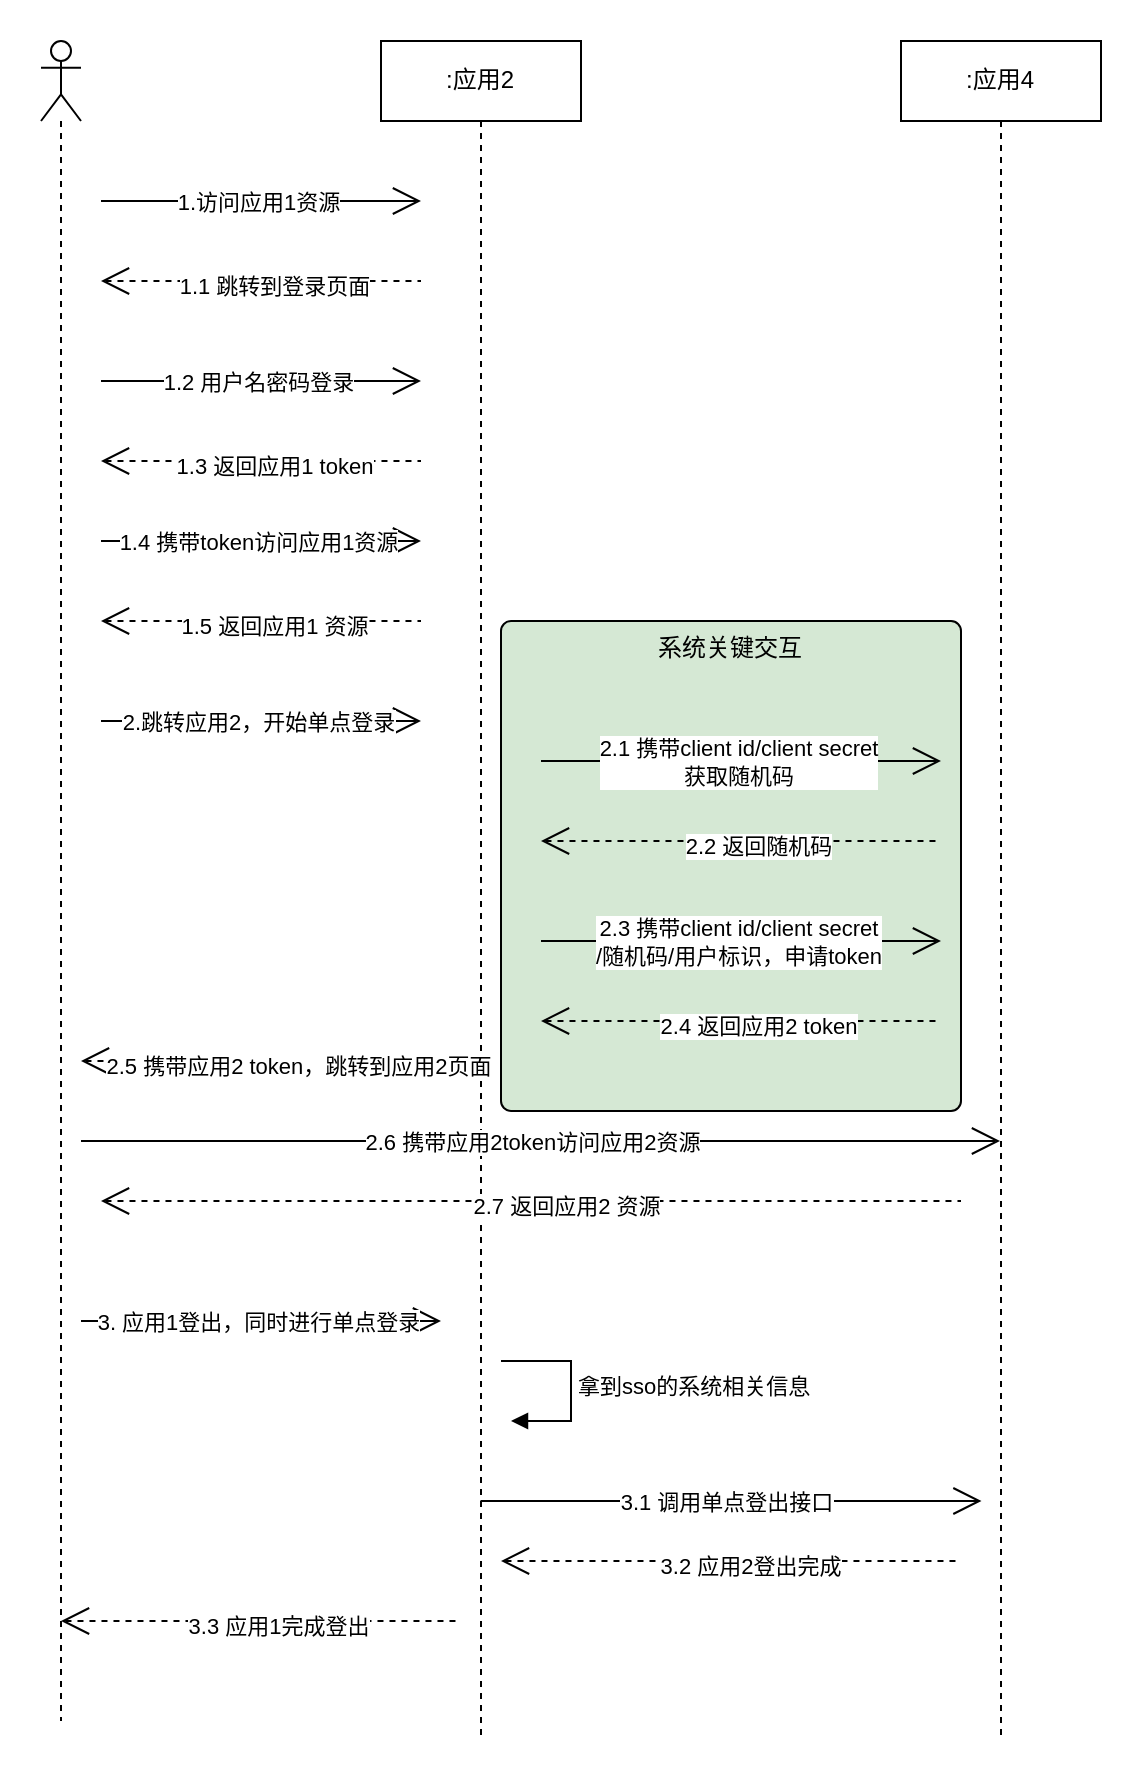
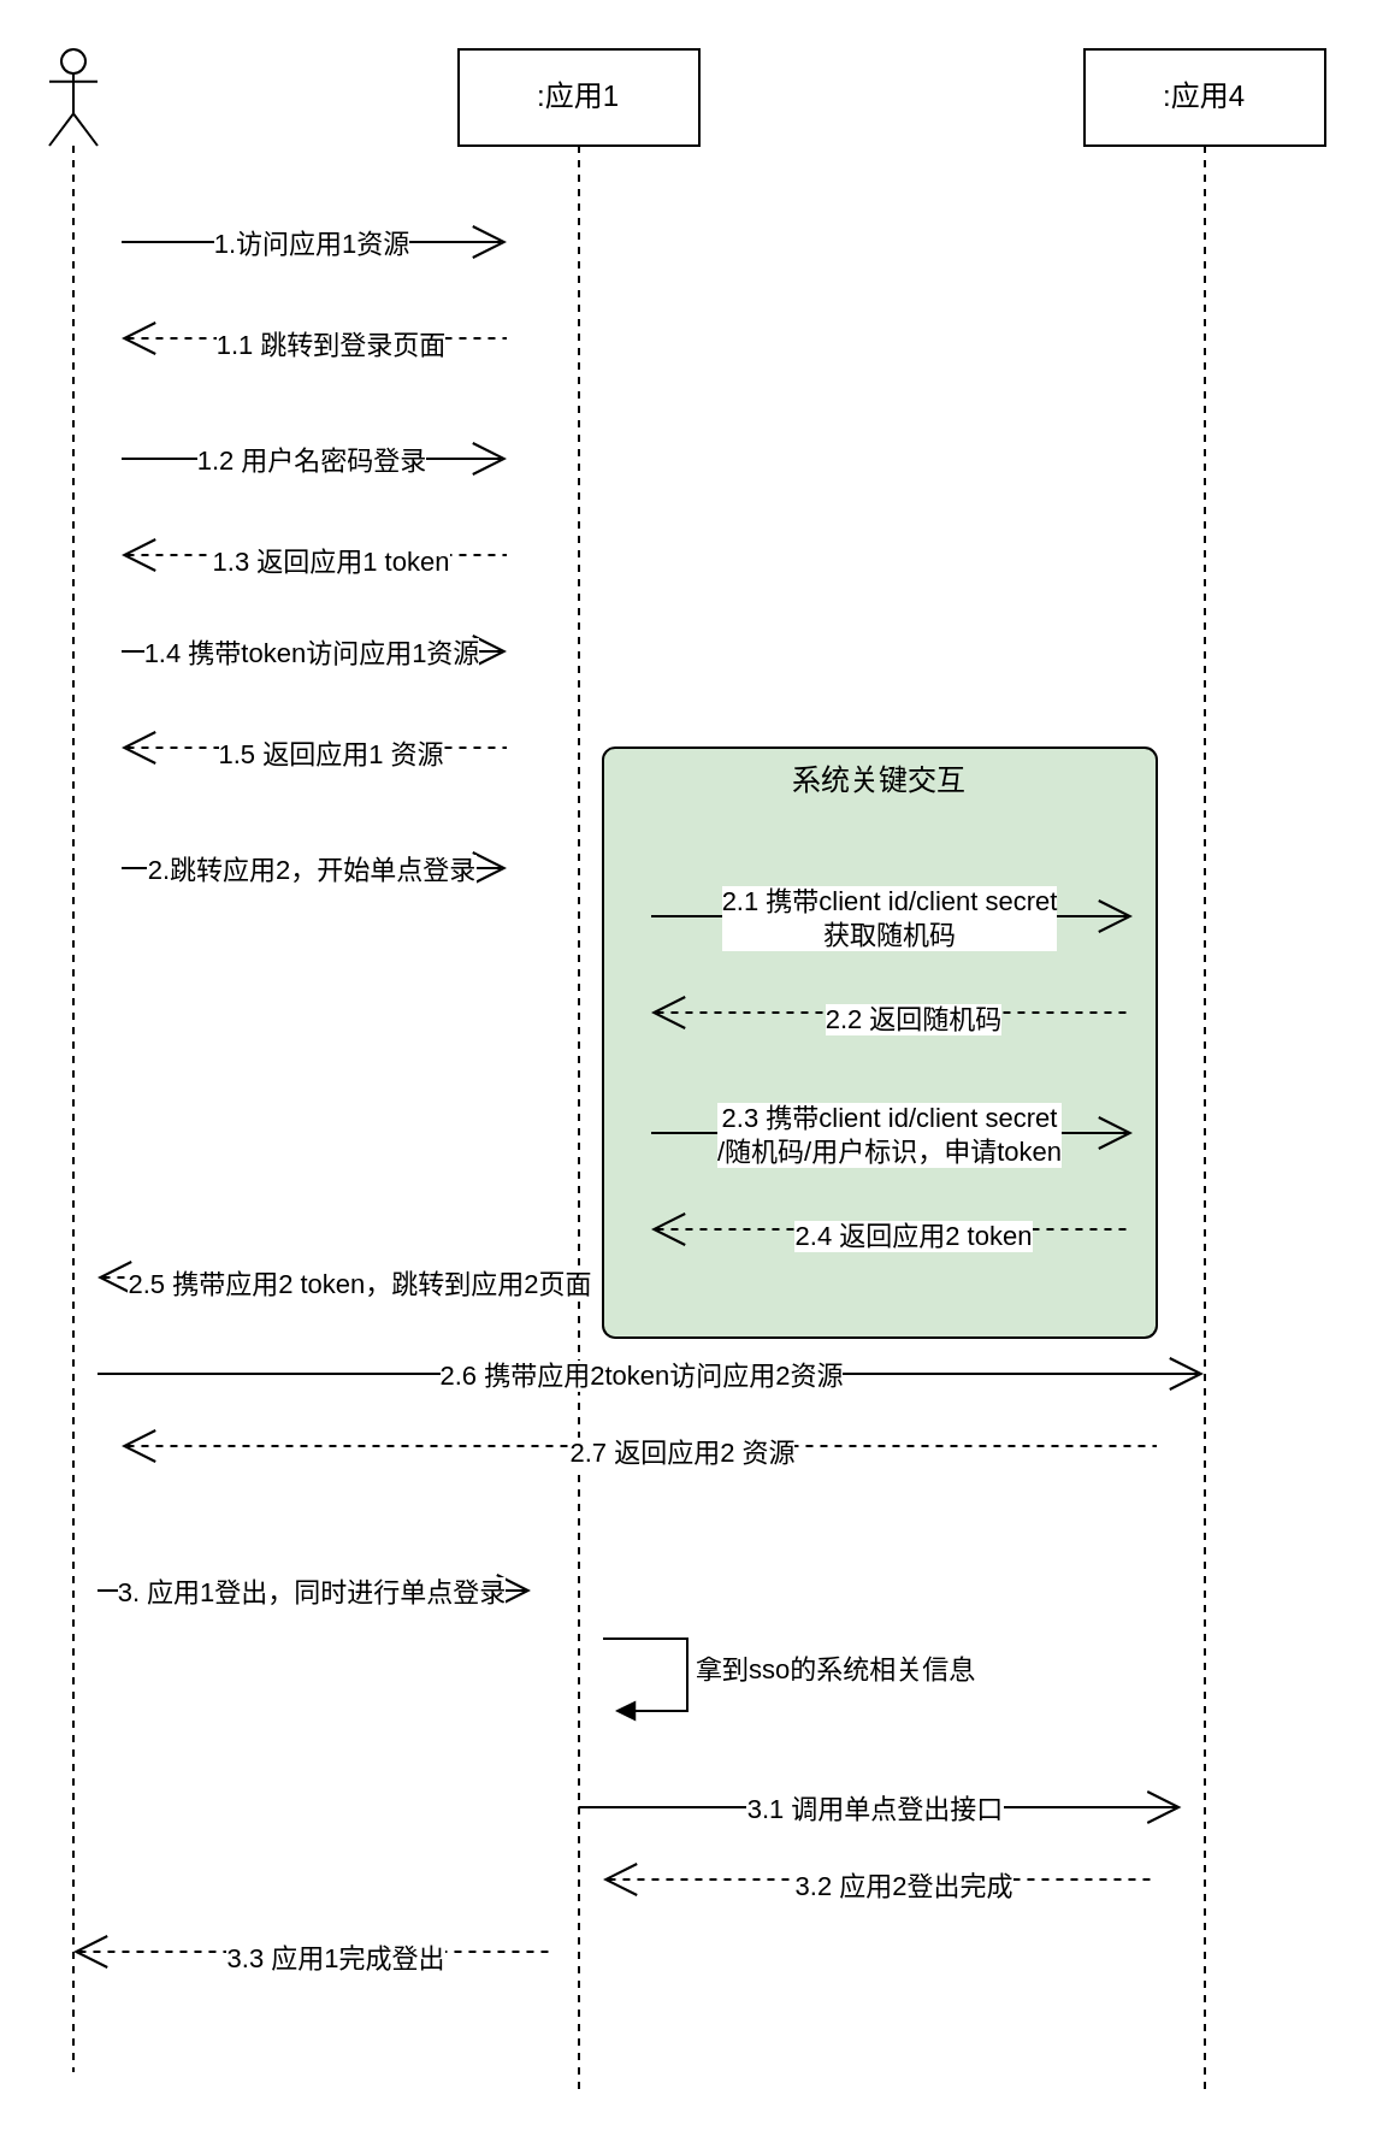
  <mxCell id="0" />
  <mxCell id="1" parent="0" />
  <mxCell id="2" value="系统关键交互" style="html=1;align=center;verticalAlign=top;rounded=1;absoluteArcSize=1;arcSize=10;dashed=0;whiteSpace=wrap;fillColor=#d5e8d4;" vertex="1" parent="1"><mxGeometry x="250" y="310" width="230" height="245" as="geometry" /></mxCell>
- <mxCell id="3" value=":应用2" style="shape=umlLifeline;perimeter=lifelinePerimeter;whiteSpace=wrap;html=1;container=1;dropTarget=0;collapsible=0;recursiveResize=0;outlineConnect=0;portConstraint=eastwest;newEdgeStyle={&quot;curved&quot;:0,&quot;rounded&quot;:0};" vertex="1" parent="1"><mxGeometry x="190" y="20" width="100" height="850" as="geometry" /></mxCell>
+ <mxCell id="3" value=":应用1" style="shape=umlLifeline;perimeter=lifelinePerimeter;whiteSpace=wrap;html=1;container=1;dropTarget=0;collapsible=0;recursiveResize=0;outlineConnect=0;portConstraint=eastwest;newEdgeStyle={&quot;curved&quot;:0,&quot;rounded&quot;:0};" vertex="1" parent="1"><mxGeometry x="190" y="20" width="100" height="850" as="geometry" /></mxCell>
  <mxCell id="4" value="" style="shape=umlLifeline;perimeter=lifelinePerimeter;whiteSpace=wrap;html=1;container=1;dropTarget=0;collapsible=0;recursiveResize=0;outlineConnect=0;portConstraint=eastwest;newEdgeStyle={&quot;curved&quot;:0,&quot;rounded&quot;:0};participant=umlActor;" vertex="1" parent="1"><mxGeometry x="20" y="20" width="20" height="840" as="geometry" /></mxCell>
  <mxCell id="5" value=":应用4" style="shape=umlLifeline;perimeter=lifelinePerimeter;whiteSpace=wrap;html=1;container=1;dropTarget=0;collapsible=0;recursiveResize=0;outlineConnect=0;portConstraint=eastwest;newEdgeStyle={&quot;curved&quot;:0,&quot;rounded&quot;:0};" vertex="1" parent="1"><mxGeometry x="450" y="20" width="100" height="850" as="geometry" /></mxCell>
  <mxCell id="6" value="" style="endArrow=open;endFill=1;endSize=12;html=1;rounded=0;" edge="1" parent="1"><mxGeometry width="160" relative="1" as="geometry"><mxPoint x="50" y="100" as="sourcePoint" /><mxPoint x="210" y="100" as="targetPoint" /></mxGeometry></mxCell>
  <mxCell id="7" value="1.访问应用1资源" style="edgeLabel;html=1;align=center;verticalAlign=middle;resizable=0;points=[];" vertex="1" connectable="0" parent="6"><mxGeometry x="-0.019" relative="1" as="geometry"><mxPoint as="offset" /></mxGeometry></mxCell>
  <mxCell id="8" value="" style="html=1;verticalAlign=bottom;labelBackgroundColor=none;endArrow=none;endFill=0;dashed=1;rounded=0;startArrow=open;startFill=0;startSize=12;" edge="1" parent="1"><mxGeometry width="160" relative="1" as="geometry"><mxPoint x="50" y="140" as="sourcePoint" /><mxPoint x="210" y="140" as="targetPoint" /></mxGeometry></mxCell>
  <mxCell id="9" value="1.1 跳转到登录页面" style="edgeLabel;html=1;align=center;verticalAlign=middle;resizable=0;points=[];" vertex="1" connectable="0" parent="8"><mxGeometry x="0.081" y="-2" relative="1" as="geometry"><mxPoint as="offset" /></mxGeometry></mxCell>
  <mxCell id="10" value="" style="endArrow=open;endFill=1;endSize=12;html=1;rounded=0;" edge="1" parent="1"><mxGeometry width="160" relative="1" as="geometry"><mxPoint x="50" y="190" as="sourcePoint" /><mxPoint x="210" y="190" as="targetPoint" /></mxGeometry></mxCell>
  <mxCell id="11" value="1.2 用户名密码登录" style="edgeLabel;html=1;align=center;verticalAlign=middle;resizable=0;points=[];" vertex="1" connectable="0" parent="10"><mxGeometry x="-0.019" relative="1" as="geometry"><mxPoint as="offset" /></mxGeometry></mxCell>
  <mxCell id="12" value="" style="html=1;verticalAlign=bottom;labelBackgroundColor=none;endArrow=none;endFill=0;dashed=1;rounded=0;startArrow=open;startFill=0;startSize=12;" edge="1" parent="1"><mxGeometry width="160" relative="1" as="geometry"><mxPoint x="50" y="230" as="sourcePoint" /><mxPoint x="210" y="230" as="targetPoint" /></mxGeometry></mxCell>
  <mxCell id="13" value="1.3 返回应用1 token" style="edgeLabel;html=1;align=center;verticalAlign=middle;resizable=0;points=[];" vertex="1" connectable="0" parent="12"><mxGeometry x="0.081" y="-2" relative="1" as="geometry"><mxPoint as="offset" /></mxGeometry></mxCell>
  <mxCell id="14" value="" style="endArrow=open;endFill=1;endSize=12;html=1;rounded=0;" edge="1" parent="1"><mxGeometry width="160" relative="1" as="geometry"><mxPoint x="50" y="270" as="sourcePoint" /><mxPoint x="210" y="270" as="targetPoint" /></mxGeometry></mxCell>
  <mxCell id="15" value="1.4 携带token访问应用1资源" style="edgeLabel;html=1;align=center;verticalAlign=middle;resizable=0;points=[];" vertex="1" connectable="0" parent="14"><mxGeometry x="-0.019" relative="1" as="geometry"><mxPoint as="offset" /></mxGeometry></mxCell>
  <mxCell id="16" value="" style="html=1;verticalAlign=bottom;labelBackgroundColor=none;endArrow=none;endFill=0;dashed=1;rounded=0;startArrow=open;startFill=0;startSize=12;" edge="1" parent="1"><mxGeometry width="160" relative="1" as="geometry"><mxPoint x="50" y="310" as="sourcePoint" /><mxPoint x="210" y="310" as="targetPoint" /></mxGeometry></mxCell>
  <mxCell id="17" value="1.5 返回应用1 资源" style="edgeLabel;html=1;align=center;verticalAlign=middle;resizable=0;points=[];" vertex="1" connectable="0" parent="16"><mxGeometry x="0.081" y="-2" relative="1" as="geometry"><mxPoint as="offset" /></mxGeometry></mxCell>
  <mxCell id="18" value="" style="endArrow=open;endFill=1;endSize=12;html=1;rounded=0;" edge="1" parent="1"><mxGeometry width="160" relative="1" as="geometry"><mxPoint x="50" y="360" as="sourcePoint" /><mxPoint x="210" y="360" as="targetPoint" /></mxGeometry></mxCell>
  <mxCell id="19" value="2.跳转应用2，开始单点登录" style="edgeLabel;html=1;align=center;verticalAlign=middle;resizable=0;points=[];" vertex="1" connectable="0" parent="18"><mxGeometry x="-0.019" relative="1" as="geometry"><mxPoint as="offset" /></mxGeometry></mxCell>
  <mxCell id="20" value="" style="endArrow=open;endFill=1;endSize=12;html=1;rounded=0;" edge="1" parent="1"><mxGeometry width="160" relative="1" as="geometry"><mxPoint x="270" y="380" as="sourcePoint" /><mxPoint x="470" y="380" as="targetPoint" /></mxGeometry></mxCell>
  <mxCell id="21" value="2.1 携带client id/client secret&lt;div&gt;获取随机码&lt;/div&gt;" style="edgeLabel;html=1;align=center;verticalAlign=middle;resizable=0;points=[];" vertex="1" connectable="0" parent="20"><mxGeometry x="-0.019" relative="1" as="geometry"><mxPoint as="offset" /></mxGeometry></mxCell>
  <mxCell id="22" value="" style="html=1;verticalAlign=bottom;labelBackgroundColor=none;endArrow=none;endFill=0;dashed=1;rounded=0;startArrow=open;startFill=0;startSize=12;" edge="1" parent="1"><mxGeometry width="160" relative="1" as="geometry"><mxPoint x="270" y="420" as="sourcePoint" /><mxPoint x="470" y="420" as="targetPoint" /></mxGeometry></mxCell>
  <mxCell id="23" value="2.2 返回随机码" style="edgeLabel;html=1;align=center;verticalAlign=middle;resizable=0;points=[];" vertex="1" connectable="0" parent="22"><mxGeometry x="0.081" y="-2" relative="1" as="geometry"><mxPoint as="offset" /></mxGeometry></mxCell>
  <mxCell id="24" value="" style="endArrow=open;endFill=1;endSize=12;html=1;rounded=0;" edge="1" parent="1"><mxGeometry width="160" relative="1" as="geometry"><mxPoint x="270" y="470" as="sourcePoint" /><mxPoint x="470" y="470" as="targetPoint" /></mxGeometry></mxCell>
  <mxCell id="25" value="2.3 携带client id/client secret&lt;div&gt;/随机码/用户标识，申请token&lt;/div&gt;" style="edgeLabel;html=1;align=center;verticalAlign=middle;resizable=0;points=[];" vertex="1" connectable="0" parent="24"><mxGeometry x="-0.019" relative="1" as="geometry"><mxPoint as="offset" /></mxGeometry></mxCell>
  <mxCell id="26" value="" style="html=1;verticalAlign=bottom;labelBackgroundColor=none;endArrow=none;endFill=0;dashed=1;rounded=0;startArrow=open;startFill=0;startSize=12;" edge="1" parent="1"><mxGeometry width="160" relative="1" as="geometry"><mxPoint x="270" y="510" as="sourcePoint" /><mxPoint x="470" y="510" as="targetPoint" /></mxGeometry></mxCell>
  <mxCell id="27" value="2.4 返回应用2 token" style="edgeLabel;html=1;align=center;verticalAlign=middle;resizable=0;points=[];" vertex="1" connectable="0" parent="26"><mxGeometry x="0.081" y="-2" relative="1" as="geometry"><mxPoint as="offset" /></mxGeometry></mxCell>
  <mxCell id="28" value="" style="html=1;verticalAlign=bottom;labelBackgroundColor=none;endArrow=none;endFill=0;dashed=1;rounded=0;startArrow=open;startFill=0;startSize=12;" edge="1" parent="1"><mxGeometry width="160" relative="1" as="geometry"><mxPoint x="40" y="530" as="sourcePoint" /><mxPoint x="240" y="530" as="targetPoint" /></mxGeometry></mxCell>
  <mxCell id="29" value="2.5 携带应用2 token，跳转到应用2页面" style="edgeLabel;html=1;align=center;verticalAlign=middle;resizable=0;points=[];" vertex="1" connectable="0" parent="28"><mxGeometry x="0.081" y="-2" relative="1" as="geometry"><mxPoint as="offset" /></mxGeometry></mxCell>
  <mxCell id="30" value="" style="endArrow=open;endFill=1;endSize=12;html=1;rounded=0;" edge="1" parent="1" target="5"><mxGeometry width="160" relative="1" as="geometry"><mxPoint x="40" y="570" as="sourcePoint" /><mxPoint x="200" y="570" as="targetPoint" /></mxGeometry></mxCell>
  <mxCell id="31" value="2.6 携带应用2token访问应用2资源" style="edgeLabel;html=1;align=center;verticalAlign=middle;resizable=0;points=[];" vertex="1" connectable="0" parent="30"><mxGeometry x="-0.019" relative="1" as="geometry"><mxPoint as="offset" /></mxGeometry></mxCell>
  <mxCell id="32" value="" style="html=1;verticalAlign=bottom;labelBackgroundColor=none;endArrow=none;endFill=0;dashed=1;rounded=0;startArrow=open;startFill=0;startSize=12;" edge="1" parent="1"><mxGeometry width="160" relative="1" as="geometry"><mxPoint x="50" y="600" as="sourcePoint" /><mxPoint x="480" y="600" as="targetPoint" /></mxGeometry></mxCell>
  <mxCell id="33" value="2.7 返回应用2 资源" style="edgeLabel;html=1;align=center;verticalAlign=middle;resizable=0;points=[];" vertex="1" connectable="0" parent="32"><mxGeometry x="0.081" y="-2" relative="1" as="geometry"><mxPoint as="offset" /></mxGeometry></mxCell>
  <mxCell id="34" value="" style="endArrow=open;endFill=1;endSize=12;html=1;rounded=0;" edge="1" parent="1"><mxGeometry width="160" relative="1" as="geometry"><mxPoint x="40" y="660" as="sourcePoint" /><mxPoint x="220" y="660" as="targetPoint" /></mxGeometry></mxCell>
  <mxCell id="35" value="3. 应用1登出，同时进行单点登录" style="edgeLabel;html=1;align=center;verticalAlign=middle;resizable=0;points=[];" vertex="1" connectable="0" parent="34"><mxGeometry x="-0.019" relative="1" as="geometry"><mxPoint as="offset" /></mxGeometry></mxCell>
  <mxCell id="36" value="拿到sso的系统相关信息" style="html=1;align=left;spacingLeft=2;endArrow=block;rounded=0;edgeStyle=orthogonalEdgeStyle;curved=0;rounded=0;" edge="1" parent="1"><mxGeometry relative="1" as="geometry"><mxPoint x="250" y="680" as="sourcePoint" /><Array as="points"><mxPoint x="285" y="680" /><mxPoint x="285" y="710" /></Array><mxPoint x="255" y="710" as="targetPoint" /></mxGeometry></mxCell>
  <mxCell id="37" value="" style="endArrow=open;endFill=1;endSize=12;html=1;rounded=0;" edge="1" parent="1"><mxGeometry width="160" relative="1" as="geometry"><mxPoint x="239.75" y="750" as="sourcePoint" /><mxPoint x="490.25" y="750" as="targetPoint" /></mxGeometry></mxCell>
  <mxCell id="38" value="3.1 调用单点登出接口" style="edgeLabel;html=1;align=center;verticalAlign=middle;resizable=0;points=[];" vertex="1" connectable="0" parent="37"><mxGeometry x="-0.019" relative="1" as="geometry"><mxPoint as="offset" /></mxGeometry></mxCell>
  <mxCell id="39" value="" style="html=1;verticalAlign=bottom;labelBackgroundColor=none;endArrow=none;endFill=0;dashed=1;rounded=0;startArrow=open;startFill=0;startSize=12;" edge="1" parent="1"><mxGeometry width="160" relative="1" as="geometry"><mxPoint x="250" y="780" as="sourcePoint" /><mxPoint x="480" y="780" as="targetPoint" /></mxGeometry></mxCell>
  <mxCell id="40" value="3.2 应用2登出完成" style="edgeLabel;html=1;align=center;verticalAlign=middle;resizable=0;points=[];" vertex="1" connectable="0" parent="39"><mxGeometry x="0.081" y="-2" relative="1" as="geometry"><mxPoint as="offset" /></mxGeometry></mxCell>
  <mxCell id="41" value="" style="html=1;verticalAlign=bottom;labelBackgroundColor=none;endArrow=none;endFill=0;dashed=1;rounded=0;startArrow=open;startFill=0;startSize=12;" edge="1" parent="1"><mxGeometry width="160" relative="1" as="geometry"><mxPoint x="30" y="810" as="sourcePoint" /><mxPoint x="230" y="810" as="targetPoint" /></mxGeometry></mxCell>
  <mxCell id="42" value="3.3 应用1完成登出" style="edgeLabel;html=1;align=center;verticalAlign=middle;resizable=0;points=[];" vertex="1" connectable="0" parent="41"><mxGeometry x="0.081" y="-2" relative="1" as="geometry"><mxPoint as="offset" /></mxGeometry></mxCell>
